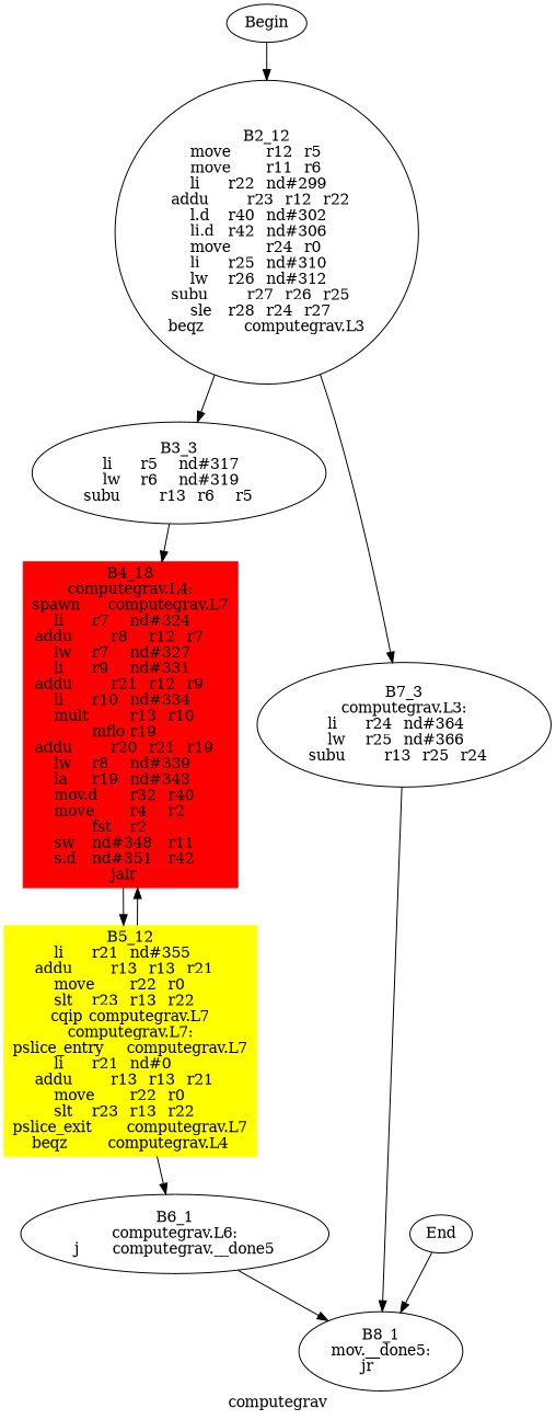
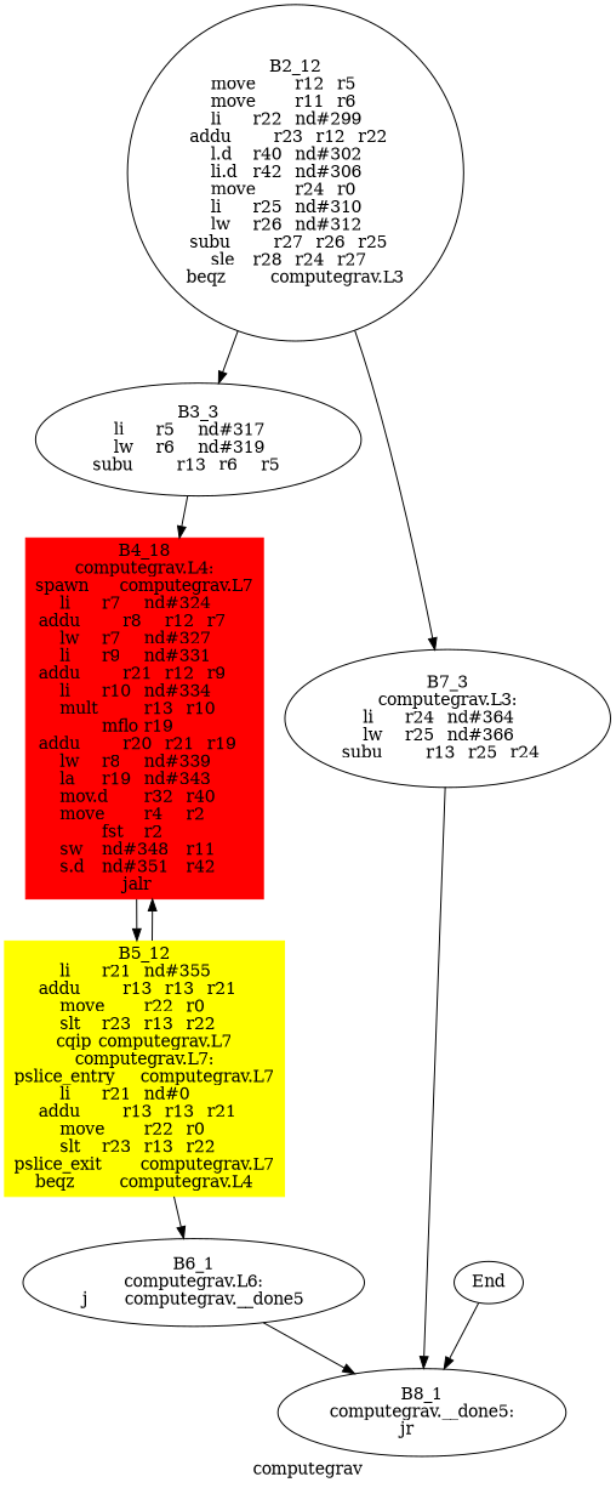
  digraph {
    color=purple
    label=computegrav
    style=dashed
-   n1 [label=Begin]
    n2 [label="B2_12\nmove	r12	r5	\nmove	r11	r6	\nli	r22	nd#299	\naddu	r23	r12	r22	\nl.d	r40	nd#302	\nli.d	r42	nd#306	\nmove	r24	r0	\nli	r25	nd#310	\nlw	r26	nd#312	\nsubu	r27	r26	r25	\nsle	r28	r24	r27	\nbeqz	computegrav.L3\n"]
    n3 [label="B3_3\nli	r5	nd#317	\nlw	r6	nd#319	\nsubu	r13	r6	r5	\n"]
    n4 [label="B7_3\ncomputegrav.L3:\nli	r24	nd#364	\nlw	r25	nd#366	\nsubu	r13	r25	r24	\n"]
    n5 [color=red label="B4_18\ncomputegrav.L4:\nspawn	computegrav.L7\nli	r7	nd#324	\naddu	r8	r12	r7	\nlw	r7	nd#327	\nli	r9	nd#331	\naddu	r21	r12	r9	\nli	r10	nd#334	\nmult	r13	r10	\nmflo	r19	\naddu	r20	r21	r19	\nlw	r8	nd#339	\nla	r19	nd#343	\nmov.d	r32	r40	\nmove	r4	r2	\nfst	r2	\nsw	nd#348	r11	\ns.d	nd#351	r42	\njalr	\n" shape=box style=filled]
-   n6 [label="B8_1\nmov.__done5:\njr	\n"]
+   n6 [label="B8_1\ncomputegrav.__done5:\njr	\n"]
    n7 [label=End]
    n8 [color=yellow label="B5_12\nli	r21	nd#355	\naddu	r13	r13	r21	\nmove	r22	r0	\nslt	r23	r13	r22	\ncqip	computegrav.L7\ncomputegrav.L7:\npslice_entry	computegrav.L7\nli	r21	nd#0	\naddu	r13	r13	r21	\nmove	r22	r0	\nslt	r23	r13	r22	\npslice_exit	computegrav.L7\nbeqz	computegrav.L4\n" shape=polygon style=filled]
    n9 [label="B6_1\ncomputegrav.L6:\nj	computegrav.__done5\n"]
-   n1 -> n2
    n2 -> n3
    n2 -> n4
    n3 -> n5
    n4 -> n6
    n5 -> n8
    n7 -> n6
    n8 -> n5
    n8 -> n9
    n9 -> n6
  }
